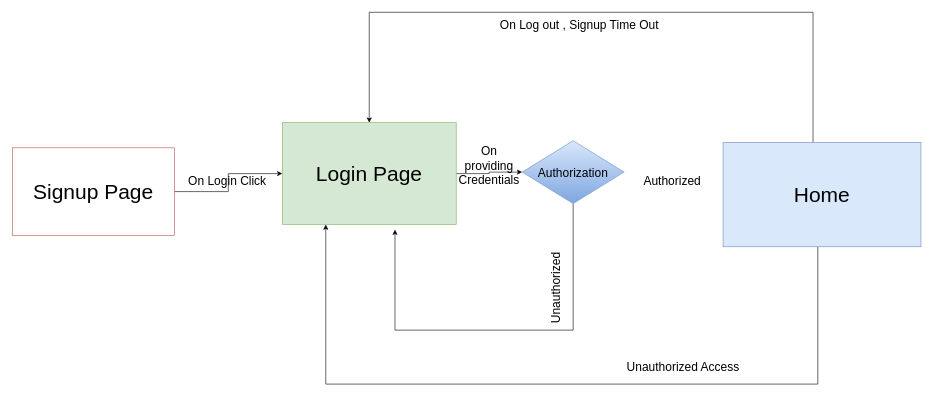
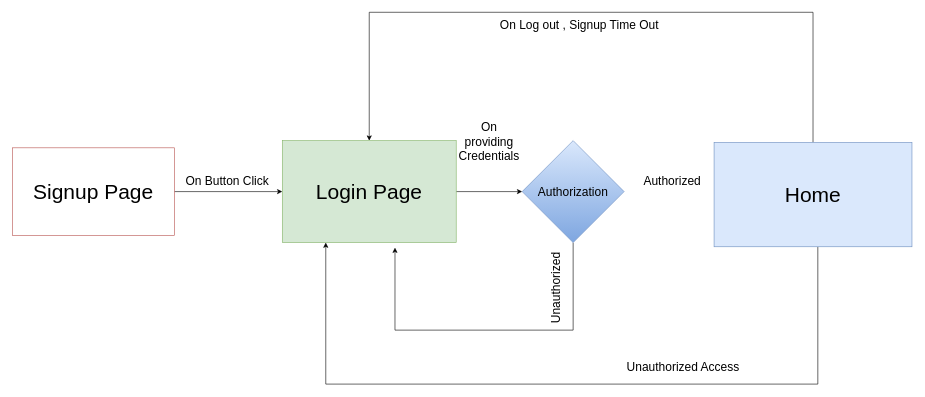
  <mxCell id="0" />
  <mxCell id="1" parent="0" />
  <mxCell id="2" style="edgeStyle=orthogonalEdgeStyle;rounded=0;orthogonalLoop=1;jettySize=auto;html=1;entryX=0;entryY=0.5;entryDx=0;entryDy=0;" edge="1" parent="1" source="3" target="5"><mxGeometry relative="1" as="geometry" /></mxCell>
  <mxCell id="3" value="&lt;font style=&quot;font-size: 35px&quot;&gt;Signup Page&lt;/font&gt;" style="whiteSpace=wrap;html=1;fillColor=#ffffff;strokeColor=#b85450;" vertex="1" parent="1"><mxGeometry x="20" y="246" width="270" height="146" as="geometry" /></mxCell>
  <mxCell id="4" style="edgeStyle=orthogonalEdgeStyle;rounded=0;orthogonalLoop=1;jettySize=auto;html=1;" edge="1" parent="1" source="5" target="8"><mxGeometry relative="1" as="geometry" /></mxCell>
- <mxCell id="5" value="&lt;font style=&quot;font-size: 35px&quot;&gt;Login Page&lt;/font&gt;" style="whiteSpace=wrap;html=1;fillColor=#d5e8d4;strokeColor=#82b366;" vertex="1" parent="1"><mxGeometry x="470" y="204" width="290" height="170" as="geometry" /></mxCell>
- <mxCell id="6" value="&lt;font style=&quot;font-size: 20px&quot;&gt;On Login Click&lt;/font&gt;" style="text;html=1;align=center;verticalAlign=middle;resizable=0;points=[];autosize=1;strokeColor=none;" vertex="1" parent="1"><mxGeometry x="303" y="290" width="150" height="20" as="geometry" /></mxCell>
+ <mxCell id="5" value="&lt;font style=&quot;font-size: 35px&quot;&gt;Login Page&lt;/font&gt;" style="whiteSpace=wrap;html=1;fillColor=#d5e8d4;strokeColor=#82b366;" vertex="1" parent="1"><mxGeometry x="470" y="234" width="290" height="170" as="geometry" /></mxCell>
+ <mxCell id="6" value="&lt;font style=&quot;font-size: 20px&quot;&gt;On Button Click&lt;/font&gt;" style="text;html=1;align=center;verticalAlign=middle;resizable=0;points=[];autosize=1;strokeColor=none;" vertex="1" parent="1"><mxGeometry x="303" y="290" width="150" height="20" as="geometry" /></mxCell>
  <mxCell id="7" style="edgeStyle=orthogonalEdgeStyle;rounded=0;orthogonalLoop=1;jettySize=auto;html=1;entryX=0.648;entryY=1.05;entryDx=0;entryDy=0;entryPerimeter=0;" edge="1" parent="1" source="8" target="5"><mxGeometry relative="1" as="geometry"><Array as="points"><mxPoint x="955" y="550" /><mxPoint x="658" y="550" /></Array></mxGeometry></mxCell>
- <mxCell id="8" value="&lt;font style=&quot;font-size: 20px&quot;&gt;Authorization&lt;/font&gt;" style="rhombus;whiteSpace=wrap;html=1;fillColor=#dae8fc;strokeColor=#6c8ebf;gradientColor=#7ea6e0;" vertex="1" parent="1"><mxGeometry x="870" y="234" width="170" height="105" as="geometry" /></mxCell>
- <mxCell id="9" value="&lt;font style=&quot;font-size: 20px&quot;&gt;On providing Credentials&lt;/font&gt;" style="text;html=1;strokeColor=none;fillColor=none;align=center;verticalAlign=middle;whiteSpace=wrap;rounded=0;" vertex="1" parent="1"><mxGeometry x="770" y="220" width="90" height="110" as="geometry" /></mxCell>
+ <mxCell id="8" value="&lt;font style=&quot;font-size: 20px&quot;&gt;Authorization&lt;/font&gt;" style="rhombus;whiteSpace=wrap;html=1;fillColor=#dae8fc;strokeColor=#6c8ebf;gradientColor=#7ea6e0;" vertex="1" parent="1"><mxGeometry x="870" y="234" width="170" height="170" as="geometry" /></mxCell>
+ <mxCell id="9" value="&lt;font style=&quot;font-size: 20px&quot;&gt;On providing Credentials&lt;/font&gt;" style="text;html=1;strokeColor=none;fillColor=none;align=center;verticalAlign=middle;whiteSpace=wrap;rounded=0;" vertex="1" parent="1"><mxGeometry x="770" y="180" width="90" height="110" as="geometry" /></mxCell>
  <mxCell id="10" style="edgeStyle=orthogonalEdgeStyle;rounded=0;orthogonalLoop=1;jettySize=auto;html=1;entryX=0.5;entryY=0;entryDx=0;entryDy=0;" edge="1" parent="1" source="12" target="5"><mxGeometry relative="1" as="geometry"><Array as="points"><mxPoint x="1355" y="20" /><mxPoint x="615" y="20" /></Array></mxGeometry></mxCell>
  <mxCell id="11" style="edgeStyle=orthogonalEdgeStyle;rounded=0;orthogonalLoop=1;jettySize=auto;html=1;entryX=0.25;entryY=1;entryDx=0;entryDy=0;" edge="1" parent="1" source="12" target="5"><mxGeometry relative="1" as="geometry"><Array as="points"><mxPoint x="1363" y="640" /><mxPoint x="542" y="640" /></Array></mxGeometry></mxCell>
- <mxCell id="12" value="&lt;font style=&quot;font-size: 35px&quot;&gt;Home&lt;/font&gt;" style="whiteSpace=wrap;html=1;fillColor=#dae8fc;strokeColor=#6c8ebf;" vertex="1" parent="1"><mxGeometry x="1205" y="237" width="330" height="174" as="geometry" /></mxCell>
+ <mxCell id="12" value="&lt;font style=&quot;font-size: 35px&quot;&gt;Home&lt;/font&gt;" style="whiteSpace=wrap;html=1;fillColor=#dae8fc;strokeColor=#6c8ebf;" vertex="1" parent="1"><mxGeometry x="1190" y="237" width="330" height="174" as="geometry" /></mxCell>
  <mxCell id="13" value="&lt;font style=&quot;font-size: 20px&quot;&gt;Authorized&lt;/font&gt;" style="text;html=1;align=center;verticalAlign=middle;resizable=0;points=[];autosize=1;strokeColor=none;" vertex="1" parent="1"><mxGeometry x="1065" y="290" width="110" height="20" as="geometry" /></mxCell>
  <mxCell id="14" value="&lt;font style=&quot;font-size: 20px&quot;&gt;Unauthorized&lt;br&gt;&lt;/font&gt;" style="text;html=1;align=center;verticalAlign=middle;resizable=0;points=[];autosize=1;strokeColor=none;rotation=-90;" vertex="1" parent="1"><mxGeometry x="860" y="470" width="130" height="20" as="geometry" /></mxCell>
  <mxCell id="15" value="&lt;font style=&quot;font-size: 20px&quot;&gt;On Log out , Signup Time Out&lt;/font&gt;" style="text;html=1;align=center;verticalAlign=middle;resizable=0;points=[];autosize=1;strokeColor=none;" vertex="1" parent="1"><mxGeometry x="820" y="30" width="290" height="20" as="geometry" /></mxCell>
  <mxCell id="16" value="&lt;font style=&quot;font-size: 20px&quot;&gt;Unauthorized Access&lt;br&gt;&lt;/font&gt;" style="text;html=1;align=center;verticalAlign=middle;resizable=0;points=[];autosize=1;strokeColor=none;rotation=0;" vertex="1" parent="1"><mxGeometry x="1038" y="600" width="200" height="20" as="geometry" /></mxCell>
